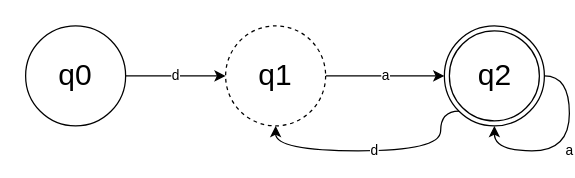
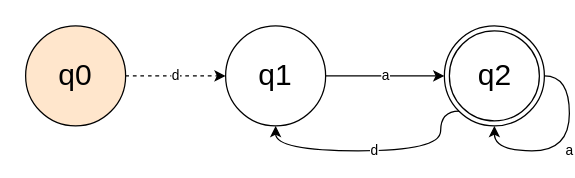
  <mxCell id="0" />
  <mxCell id="1" parent="0" />
  <mxCell id="2" value="a" style="edgeStyle=entityRelationEdgeStyle;rounded=0;orthogonalLoop=1;jettySize=auto;html=1;" edge="1" parent="1" source="3" target="5"><mxGeometry relative="1" as="geometry" /></mxCell>
- <mxCell id="3" value="&lt;font style=&quot;font-size: 24px&quot;&gt;q1&lt;/font&gt;" style="ellipse;whiteSpace=wrap;html=1;aspect=fixed;dashed=1;" parent="1" vertex="1"><mxGeometry x="180" y="20" width="80" height="80" as="geometry" /></mxCell>
+ <mxCell id="3" value="&lt;font style=&quot;font-size: 24px&quot;&gt;q1&lt;/font&gt;" style="ellipse;whiteSpace=wrap;html=1;aspect=fixed;" parent="1" vertex="1"><mxGeometry x="180" y="20" width="80" height="80" as="geometry" /></mxCell>
  <mxCell id="4" value="d" style="edgeStyle=orthogonalEdgeStyle;curved=1;rounded=0;orthogonalLoop=1;jettySize=auto;html=1;exitX=0;exitY=1;exitDx=0;exitDy=0;entryX=0.5;entryY=1;entryDx=0;entryDy=0;" edge="1" parent="1" source="5" target="3"><mxGeometry relative="1" as="geometry"><Array as="points"><mxPoint x="352" y="120" /><mxPoint x="220" y="120" /></Array></mxGeometry></mxCell>
  <mxCell id="5" value="&lt;font style=&quot;font-size: 24px&quot;&gt;q2&lt;/font&gt;" style="ellipse;html=1;shape=endState;aspect=fixed;" parent="1" vertex="1"><mxGeometry x="355" y="20" width="80" height="80" as="geometry" /></mxCell>
  <mxCell id="6" value="a" style="edgeStyle=orthogonalEdgeStyle;curved=1;rounded=0;orthogonalLoop=1;jettySize=auto;html=1;exitX=1;exitY=0.5;exitDx=0;exitDy=0;entryX=0.5;entryY=1;entryDx=0;entryDy=0;" edge="1" parent="1" source="5" target="5"><mxGeometry relative="1" as="geometry" /></mxCell>
- <mxCell id="7" value="d" style="edgeStyle=orthogonalEdgeStyle;curved=1;rounded=0;orthogonalLoop=1;jettySize=auto;html=1;exitX=1;exitY=0.5;exitDx=0;exitDy=0;" edge="1" parent="1" source="8" target="3"><mxGeometry relative="1" as="geometry" /></mxCell>
- <mxCell id="8" value="&lt;font style=&quot;font-size: 24px&quot;&gt;q0&lt;/font&gt;" style="ellipse;whiteSpace=wrap;html=1;aspect=fixed;" vertex="1" parent="1"><mxGeometry x="20" y="20" width="80" height="80" as="geometry" /></mxCell>
+ <mxCell id="7" value="d" style="edgeStyle=orthogonalEdgeStyle;curved=1;rounded=0;orthogonalLoop=1;jettySize=auto;html=1;exitX=1;exitY=0.5;exitDx=0;exitDy=0;dashed=1;" edge="1" parent="1" source="8" target="3"><mxGeometry relative="1" as="geometry" /></mxCell>
+ <mxCell id="8" value="&lt;font style=&quot;font-size: 24px&quot;&gt;q0&lt;/font&gt;" style="ellipse;whiteSpace=wrap;html=1;aspect=fixed;fillColor=#ffe6cc;" vertex="1" parent="1"><mxGeometry x="20" y="20" width="80" height="80" as="geometry" /></mxCell>
